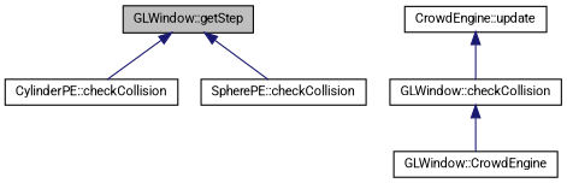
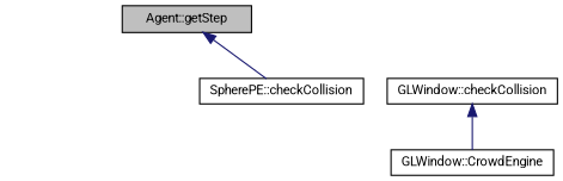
  digraph {
    fontname=Roboto
    rankdir=TB
    node [color=black fillcolor=white fontname=Roboto fontsize=10 shape=record style=filled]
    edge [color=midnightblue dir=back fontname=Roboto fontsize=10 labelfontname=FreeSans labelfontsize=10 style=solid]
-   n1 [fillcolor=grey75 fontcolor=black height=0.2 label="GLWindow::getStep" width=0.4]
-   n2 [height=0.2 label="CylinderPE::checkCollision" width=0.4]
+   n1 [fillcolor=grey75 fontcolor=black height=0.2 label="Agent::getStep" width=0.4]
    n3 [height=0.2 label="SpherePE::checkCollision" width=0.4]
-   n4 [height=0.2 label="CrowdEngine::update" width=0.4]
    n5 [height=0.2 label="GLWindow::checkCollision" width=0.4]
    n6 [height=0.2 label="GLWindow::CrowdEngine" width=0.4]
-   n1 -> n2
    n1 -> n3
-   n4 -> n5
    n5 -> n6
  }
